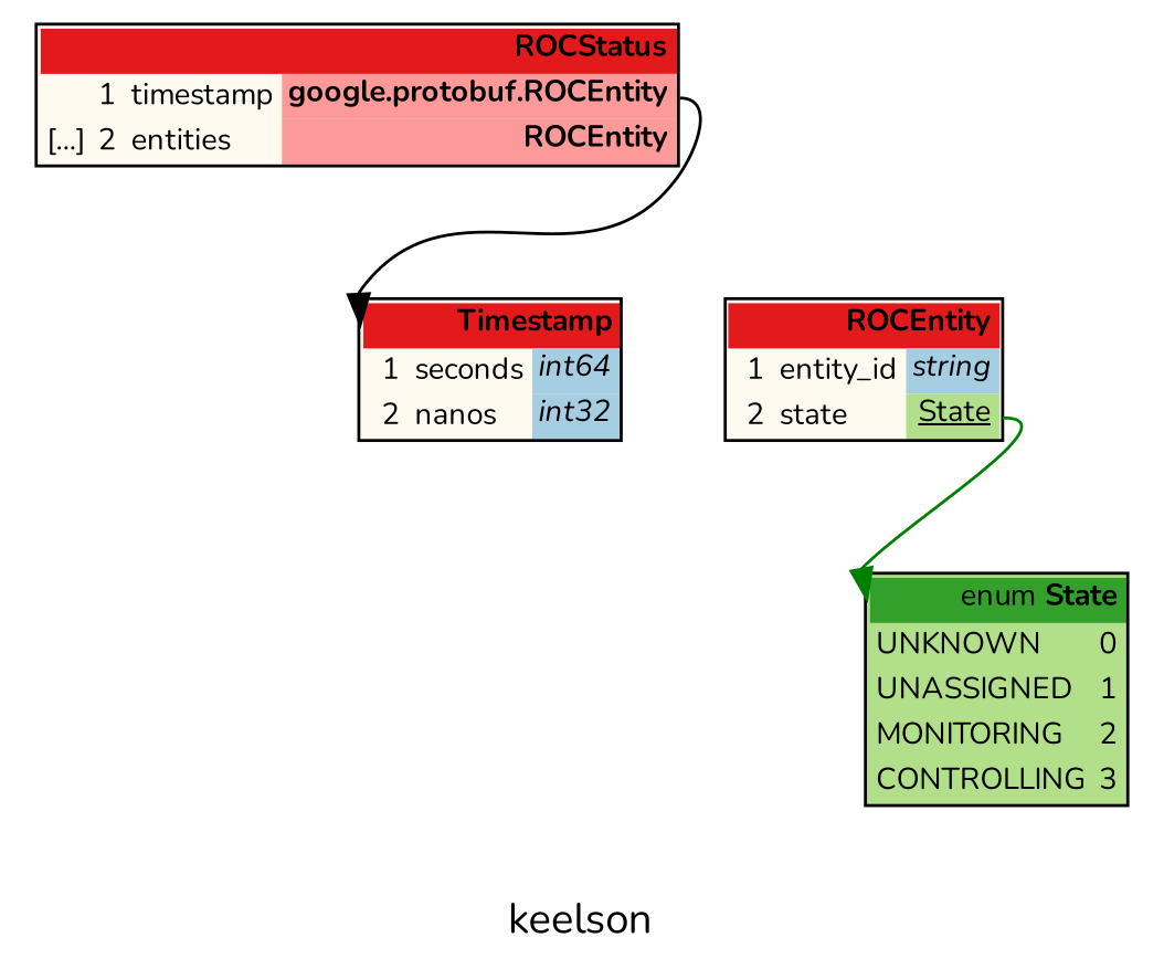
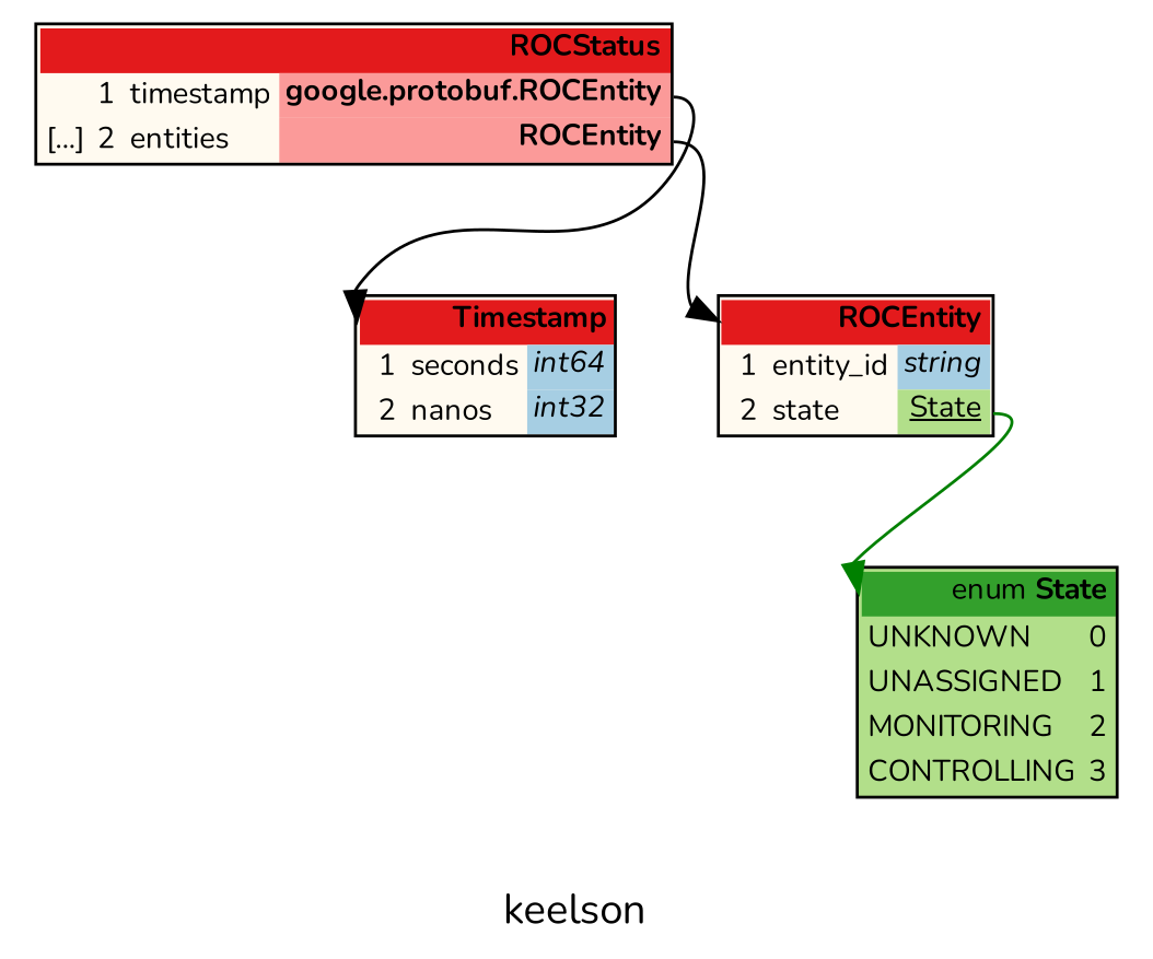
  digraph {
    fontname=Nunito
    label=keelson
    rankdir=TB
    node [fontname=Nunito fontsize=10 shape=plaintext]
    edge [color="#000000" fontname=Nunito headport=header]
    n1 [label=<<TABLE BORDER="1" CELLBORDER="0" CELLSPACING="0" BGCOLOR="#fffaf0"><TR><TD COLSPAN="4" PORT="header" BGCOLOR="#e31a1c" ALIGN="right"><b>Timestamp</b></TD></TR><TR><TD ALIGN="right"></TD><TD ALIGN="right">1</TD><TD ALIGN="left">seconds</TD><TD BGCOLOR="#a6cee3" PORT="poseconds" ALIGN="right" TITLE="int64"><i>int64</i></TD></TR><TR><TD ALIGN="right"></TD><TD ALIGN="right">2</TD><TD ALIGN="left">nanos</TD><TD BGCOLOR="#a6cee3" PORT="ponanos" ALIGN="right" TITLE="int32"><i>int32</i></TD></TR></TABLE>>]
    n2 [label=<<TABLE BORDER="1" CELLBORDER="0" CELLSPACING="0" BGCOLOR="#fffaf0"><TR><TD COLSPAN="4" PORT="header" BGCOLOR="#e31a1c" ALIGN="right"><b>ROCEntity</b></TD></TR><TR><TD ALIGN="right"></TD><TD ALIGN="right">1</TD><TD ALIGN="left">entity_id</TD><TD BGCOLOR="#a6cee3" PORT="poentity_id" ALIGN="right" TITLE="string"><i>string</i></TD></TR><TR><TD ALIGN="right"></TD><TD ALIGN="right">2</TD><TD ALIGN="left">state</TD><TD BGCOLOR="#b2df8a" PORT="postate" ALIGN="right"><u>State</u></TD></TR></TABLE>>]
    n3 [label=<<TABLE BORDER="1" CELLBORDER="0" CELLSPACING="0" BGCOLOR="#b2df8a"><TR><TD COLSPAN="2" PORT="header" BGCOLOR="#33a02c" ALIGN="right">enum <b>State</b></TD></TR><TR><TD BGCOLOR="#b2df8a" ALIGN="left">UNKNOWN</TD><TD BGCOLOR="#b2df8a" ALIGN="left">0</TD></TR><TR><TD BGCOLOR="#b2df8a" ALIGN="left">UNASSIGNED</TD><TD BGCOLOR="#b2df8a" ALIGN="left">1</TD></TR><TR><TD BGCOLOR="#b2df8a" ALIGN="left">MONITORING</TD><TD BGCOLOR="#b2df8a" ALIGN="left">2</TD></TR><TR><TD BGCOLOR="#b2df8a" ALIGN="left">CONTROLLING</TD><TD BGCOLOR="#b2df8a" ALIGN="left">3</TD></TR></TABLE>>]
    n4 [label=<<TABLE BORDER="1" CELLBORDER="0" CELLSPACING="0" BGCOLOR="#fffaf0"><TR><TD COLSPAN="4" PORT="header" BGCOLOR="#e31a1c" ALIGN="right"><b>ROCStatus</b></TD></TR><TR><TD ALIGN="right"></TD><TD ALIGN="right">1</TD><TD ALIGN="left">timestamp</TD><TD BGCOLOR="#fb9a99" PORT="potimestamp" ALIGN="right"><b>google.protobuf.ROCEntity</b></TD></TR><TR><TD ALIGN="right">[...]</TD><TD ALIGN="right">2</TD><TD ALIGN="left">entities</TD><TD BGCOLOR="#fb9a99" PORT="poentities" ALIGN="right"><b>ROCEntity</b></TD></TR></TABLE>>]
    n2 -> n3 [color="#008000" tailport="postate:e"]
    n4 -> n1 [tailport="potimestamp:e"]
+   n4 -> n2 [tailport="poentities:e"]
  }
